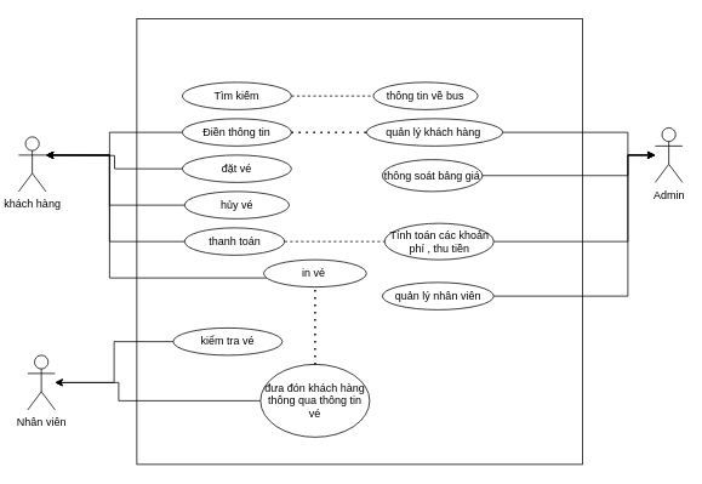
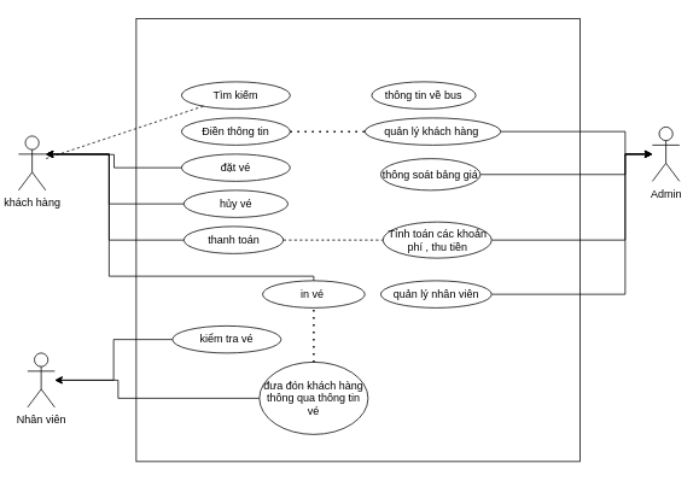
  <mxCell id="0" />
  <mxCell id="1" parent="0" />
  <mxCell id="2" value="" style="whiteSpace=wrap;html=1;aspect=fixed;" vertex="1" parent="1"><mxGeometry x="150" y="20" width="490" height="490" as="geometry" /></mxCell>
  <mxCell id="3" value="khách hàng&lt;br&gt;" style="shape=umlActor;verticalLabelPosition=bottom;verticalAlign=top;html=1;outlineConnect=0;" vertex="1" parent="1"><mxGeometry x="20" y="150" width="30" height="60" as="geometry" /></mxCell>
  <mxCell id="4" value="Admin&lt;br&gt;" style="shape=umlActor;verticalLabelPosition=bottom;verticalAlign=top;html=1;outlineConnect=0;" vertex="1" parent="1"><mxGeometry x="720" y="140" width="30" height="60" as="geometry" /></mxCell>
  <mxCell id="5" value="Tìm kiếm" style="ellipse;whiteSpace=wrap;html=1;" vertex="1" parent="1"><mxGeometry x="200" y="90" width="120" height="30" as="geometry" /></mxCell>
  <mxCell id="6" value="Nhân viên&lt;br&gt;" style="shape=umlActor;verticalLabelPosition=bottom;verticalAlign=top;html=1;outlineConnect=0;" vertex="1" parent="1"><mxGeometry x="30" y="390" width="30" height="60" as="geometry" /></mxCell>
- <mxCell id="7" style="edgeStyle=orthogonalEdgeStyle;rounded=0;orthogonalLoop=1;jettySize=auto;html=1;exitX=0;exitY=0.5;exitDx=0;exitDy=0;entryX=1;entryY=0.333;entryDx=0;entryDy=0;entryPerimeter=0;" edge="1" parent="1" source="8" target="3"><mxGeometry relative="1" as="geometry"><Array as="points"><mxPoint x="120" y="145" /><mxPoint x="120" y="170" /></Array></mxGeometry></mxCell>
  <mxCell id="8" value="Điền thông tin" style="ellipse;whiteSpace=wrap;html=1;" vertex="1" parent="1"><mxGeometry x="200" y="130" width="120" height="30" as="geometry" /></mxCell>
  <mxCell id="9" style="edgeStyle=orthogonalEdgeStyle;rounded=0;orthogonalLoop=1;jettySize=auto;html=1;" edge="1" parent="1" source="10"><mxGeometry relative="1" as="geometry"><mxPoint x="50" y="170" as="targetPoint" /></mxGeometry></mxCell>
  <mxCell id="10" value="đặt vé" style="ellipse;whiteSpace=wrap;html=1;" vertex="1" parent="1"><mxGeometry x="200" y="170" width="120" height="30" as="geometry" /></mxCell>
  <mxCell id="11" style="edgeStyle=orthogonalEdgeStyle;rounded=0;orthogonalLoop=1;jettySize=auto;html=1;" edge="1" parent="1" source="12"><mxGeometry relative="1" as="geometry"><mxPoint x="50" y="170" as="targetPoint" /><Array as="points"><mxPoint x="120" y="225" /><mxPoint x="120" y="170" /></Array></mxGeometry></mxCell>
  <mxCell id="12" value="hủy vé" style="ellipse;whiteSpace=wrap;html=1;" vertex="1" parent="1"><mxGeometry x="202.5" y="210" width="115" height="30" as="geometry" /></mxCell>
  <mxCell id="13" style="edgeStyle=orthogonalEdgeStyle;rounded=0;orthogonalLoop=1;jettySize=auto;html=1;" edge="1" parent="1" source="14"><mxGeometry relative="1" as="geometry"><mxPoint x="50" y="170" as="targetPoint" /><Array as="points"><mxPoint x="120" y="265" /><mxPoint x="120" y="170" /></Array></mxGeometry></mxCell>
  <mxCell id="14" value="thanh toán&lt;br&gt;" style="ellipse;whiteSpace=wrap;html=1;" vertex="1" parent="1"><mxGeometry x="202.5" y="250" width="110" height="30" as="geometry" /></mxCell>
  <mxCell id="15" style="edgeStyle=orthogonalEdgeStyle;rounded=0;orthogonalLoop=1;jettySize=auto;html=1;" edge="1" parent="1" source="16"><mxGeometry relative="1" as="geometry"><mxPoint x="50" y="170" as="targetPoint" /><Array as="points"><mxPoint x="120" y="305" /><mxPoint x="120" y="170" /></Array></mxGeometry></mxCell>
- <mxCell id="16" value="in vé&amp;nbsp;" style="ellipse;whiteSpace=wrap;html=1;" vertex="1" parent="1"><mxGeometry x="289.5" y="285" width="113" height="30" as="geometry" /></mxCell>
+ <mxCell id="16" value="in vé&amp;nbsp;" style="ellipse;whiteSpace=wrap;html=1;" vertex="1" parent="1"><mxGeometry x="289.5" y="310" width="113" height="30" as="geometry" /></mxCell>
  <mxCell id="17" value="thông tin về bus&lt;br&gt;" style="ellipse;whiteSpace=wrap;html=1;" vertex="1" parent="1"><mxGeometry x="410" y="90" width="115" height="30" as="geometry" /></mxCell>
  <mxCell id="18" style="edgeStyle=orthogonalEdgeStyle;rounded=0;orthogonalLoop=1;jettySize=auto;html=1;" edge="1" parent="1" source="19"><mxGeometry relative="1" as="geometry"><mxPoint x="720" y="170" as="targetPoint" /><Array as="points"><mxPoint x="690" y="325" /><mxPoint x="690" y="170" /></Array></mxGeometry></mxCell>
  <mxCell id="19" value="quản lý nhân viên" style="ellipse;whiteSpace=wrap;html=1;" vertex="1" parent="1"><mxGeometry x="420" y="310" width="122.5" height="30" as="geometry" /></mxCell>
  <mxCell id="20" style="edgeStyle=orthogonalEdgeStyle;rounded=0;orthogonalLoop=1;jettySize=auto;html=1;" edge="1" parent="1" source="21"><mxGeometry relative="1" as="geometry"><mxPoint x="720" y="170" as="targetPoint" /><Array as="points"><mxPoint x="690" y="145" /><mxPoint x="690" y="170" /></Array></mxGeometry></mxCell>
  <mxCell id="21" value="quản lý khách hàng&amp;nbsp;" style="ellipse;whiteSpace=wrap;html=1;" vertex="1" parent="1"><mxGeometry x="402.5" y="130" width="150" height="30" as="geometry" /></mxCell>
  <mxCell id="22" style="edgeStyle=orthogonalEdgeStyle;rounded=0;orthogonalLoop=1;jettySize=auto;html=1;" edge="1" parent="1" source="23" target="6"><mxGeometry relative="1" as="geometry" /></mxCell>
  <mxCell id="23" value="kiểm tra vé" style="ellipse;whiteSpace=wrap;html=1;" vertex="1" parent="1"><mxGeometry x="190" y="360" width="120" height="30" as="geometry" /></mxCell>
  <mxCell id="24" style="edgeStyle=orthogonalEdgeStyle;rounded=0;orthogonalLoop=1;jettySize=auto;html=1;" edge="1" parent="1" source="25"><mxGeometry relative="1" as="geometry"><mxPoint x="60" y="420" as="targetPoint" /><Array as="points"><mxPoint x="130" y="440" /><mxPoint x="130" y="420" /></Array></mxGeometry></mxCell>
  <mxCell id="25" value="đưa đón khách hàng thông qua thông tin vé" style="ellipse;whiteSpace=wrap;html=1;" vertex="1" parent="1"><mxGeometry x="286" y="400" width="120" height="80" as="geometry" /></mxCell>
  <mxCell id="26" style="edgeStyle=orthogonalEdgeStyle;rounded=0;orthogonalLoop=1;jettySize=auto;html=1;" edge="1" parent="1" source="27"><mxGeometry relative="1" as="geometry"><mxPoint x="720" y="170" as="targetPoint" /><Array as="points"><mxPoint x="690" y="265" /><mxPoint x="690" y="170" /></Array></mxGeometry></mxCell>
  <mxCell id="27" value="Tính toán các khoản phí , thu tiền&lt;br&gt;" style="ellipse;whiteSpace=wrap;html=1;" vertex="1" parent="1"><mxGeometry x="422.5" y="245" width="120" height="40" as="geometry" /></mxCell>
  <mxCell id="28" style="edgeStyle=orthogonalEdgeStyle;rounded=0;orthogonalLoop=1;jettySize=auto;html=1;" edge="1" parent="1" source="29"><mxGeometry relative="1" as="geometry"><mxPoint x="720" y="170" as="targetPoint" /><Array as="points"><mxPoint x="690" y="193" /><mxPoint x="690" y="170" /></Array></mxGeometry></mxCell>
  <mxCell id="29" value="thông soát bảng giá&lt;br&gt;" style="ellipse;whiteSpace=wrap;html=1;" vertex="1" parent="1"><mxGeometry x="420" y="175" width="110" height="35" as="geometry" /></mxCell>
  <mxCell id="30" value="" style="endArrow=none;dashed=1;html=1;dashPattern=1 3;strokeWidth=2;exitX=1;exitY=0.5;exitDx=0;exitDy=0;" edge="1" parent="1" source="8" target="21"><mxGeometry width="50" height="50" relative="1" as="geometry"><mxPoint x="350" y="250" as="sourcePoint" /><mxPoint x="400" y="200" as="targetPoint" /></mxGeometry></mxCell>
  <mxCell id="31" value="" style="endArrow=none;dashed=1;html=1;exitX=1;exitY=0.5;exitDx=0;exitDy=0;entryX=0;entryY=0.5;entryDx=0;entryDy=0;" edge="1" parent="1" source="14" target="27"><mxGeometry width="50" height="50" relative="1" as="geometry"><mxPoint x="350" y="250" as="sourcePoint" /><mxPoint x="400" y="200" as="targetPoint" /></mxGeometry></mxCell>
- <mxCell id="32" value="" style="endArrow=none;dashed=1;html=1;entryX=0;entryY=0.5;entryDx=0;entryDy=0;" edge="1" parent="1" source="5" target="17"><mxGeometry width="50" height="50" relative="1" as="geometry"><mxPoint x="350" y="250" as="sourcePoint" /><mxPoint x="400" y="200" as="targetPoint" /></mxGeometry></mxCell>
+ <mxCell id="32" value="" style="endArrow=none;dashed=1;html=1;" edge="1" parent="1" source="5" target="3"><mxGeometry width="50" height="50" relative="1" as="geometry"><mxPoint x="350" y="250" as="sourcePoint" /><mxPoint x="400" y="200" as="targetPoint" /></mxGeometry></mxCell>
  <mxCell id="33" value="" style="endArrow=none;dashed=1;html=1;dashPattern=1 3;strokeWidth=2;exitX=0.5;exitY=0;exitDx=0;exitDy=0;entryX=0.5;entryY=1;entryDx=0;entryDy=0;" edge="1" parent="1" source="25" target="16"><mxGeometry width="50" height="50" relative="1" as="geometry"><mxPoint x="350" y="350" as="sourcePoint" /><mxPoint x="400" y="300" as="targetPoint" /></mxGeometry></mxCell>
